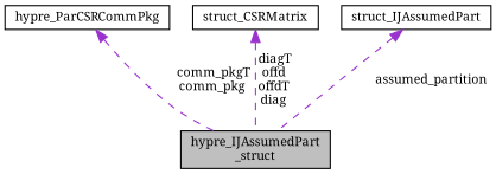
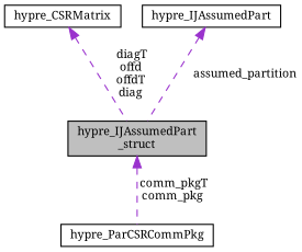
  digraph {
    fontname="Noto Serif"
    node [color=black fillcolor=white fontname="Noto Serif" fontsize=10 shape=record style=filled]
    edge [color=darkorchid3 dir=back fontname="Noto Serif" fontsize=10 labelfontname=Helvetica labelfontsize=10 style=dashed]
    n1 [fillcolor=grey75 fontcolor=black height=0.2 label="hypre_IJAssumedPart\l_struct" width=0.4]
    n2 [height=0.2 label=hypre_ParCSRCommPkg width=0.4]
-   n3 [height=0.2 label=struct_CSRMatrix width=0.4]
-   n4 [height=0.2 label=struct_IJAssumedPart width=0.4]
-   n2 -> n1 [label=" comm_pkgT\ncomm_pkg"]
+   n3 [height=0.2 label=hypre_CSRMatrix width=0.4]
+   n4 [height=0.2 label=hypre_IJAssumedPart width=0.4]
+   n1 -> n2 [label=" comm_pkgT\ncomm_pkg"]
    n3 -> n1 [label=" diagT\noffd\noffdT\ndiag"]
    n4 -> n1 [label=" assumed_partition"]
  }
